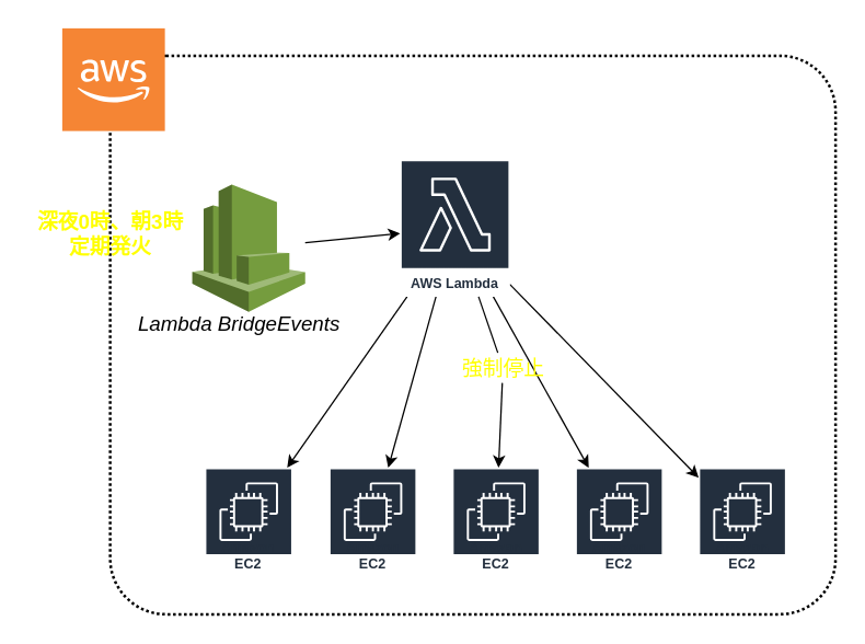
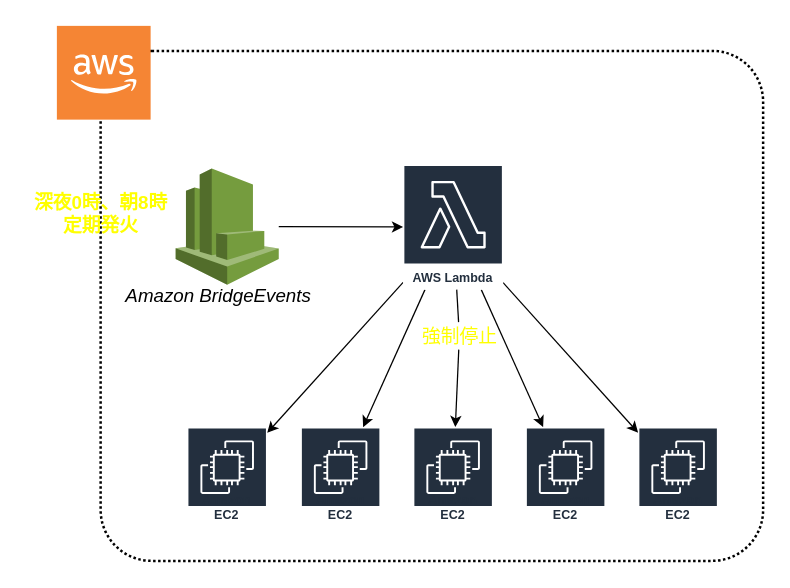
  <mxCell id="0" />
  <mxCell id="1" parent="0" />
  <mxCell id="2" value="" style="rounded=1;arcSize=10;dashed=1;fillColor=none;gradientColor=none;dashPattern=1 1;strokeWidth=2;" vertex="1" parent="1"><mxGeometry x="80" y="40" width="530" height="408" as="geometry" /></mxCell>
  <mxCell id="3" value="" style="edgeStyle=none;html=1;" edge="1" parent="1" source="4" target="12"><mxGeometry relative="1" as="geometry" /></mxCell>
  <mxCell id="4" value="" style="outlineConnect=0;dashed=0;verticalLabelPosition=bottom;verticalAlign=top;align=center;html=1;shape=mxgraph.aws3.cloudwatch;fillColor=#759C3E;gradientColor=none;" vertex="1" parent="1"><mxGeometry x="140" y="134" width="82.5" height="93" as="geometry" /></mxCell>
  <mxCell id="5" value="" style="outlineConnect=0;dashed=0;verticalLabelPosition=bottom;verticalAlign=top;align=center;html=1;shape=mxgraph.aws3.cloud_2;fillColor=#F58534;gradientColor=none;" vertex="1" parent="1"><mxGeometry x="45" y="20" width="75" height="75" as="geometry" /></mxCell>
  <mxCell id="6" value="Amazon EC2" style="sketch=0;outlineConnect=0;fontColor=#232F3E;gradientColor=none;strokeColor=#ffffff;fillColor=#232F3E;dashed=0;verticalLabelPosition=middle;verticalAlign=bottom;align=center;html=1;whiteSpace=wrap;fontSize=10;fontStyle=1;spacing=3;shape=mxgraph.aws4.productIcon;prIcon=mxgraph.aws4.ec2;" vertex="1" parent="1"><mxGeometry x="149.25" y="341" width="64" height="80" as="geometry" /></mxCell>
  <mxCell id="7" value="" style="edgeStyle=none;html=1;" edge="1" parent="1" source="12" target="16"><mxGeometry relative="1" as="geometry" /></mxCell>
  <mxCell id="8" value="" style="edgeStyle=none;html=1;" edge="1" parent="1" source="12" target="6"><mxGeometry relative="1" as="geometry" /></mxCell>
  <mxCell id="9" value="" style="edgeStyle=none;html=1;" edge="1" parent="1" source="12" target="15"><mxGeometry relative="1" as="geometry" /></mxCell>
  <mxCell id="10" value="" style="edgeStyle=none;html=1;" edge="1" parent="1" source="12" target="13"><mxGeometry relative="1" as="geometry" /></mxCell>
  <mxCell id="11" value="" style="edgeStyle=none;html=1;startArrow=none;" edge="1" parent="1" source="18" target="14"><mxGeometry relative="1" as="geometry" /></mxCell>
- <mxCell id="12" value="AWS Lambda" style="sketch=0;outlineConnect=0;fontColor=#232F3E;gradientColor=none;strokeColor=#ffffff;fillColor=#232F3E;dashed=0;verticalLabelPosition=middle;verticalAlign=bottom;align=center;html=1;whiteSpace=wrap;fontSize=10;fontStyle=1;spacing=3;shape=mxgraph.aws4.productIcon;prIcon=mxgraph.aws4.lambda;" vertex="1" parent="1"><mxGeometry x="292" y="116" width="80" height="100" as="geometry" /></mxCell>
+ <mxCell id="12" value="AWS Lambda" style="sketch=0;outlineConnect=0;fontColor=#232F3E;gradientColor=none;strokeColor=#ffffff;fillColor=#232F3E;dashed=0;verticalLabelPosition=middle;verticalAlign=bottom;align=center;html=1;whiteSpace=wrap;fontSize=10;fontStyle=1;spacing=3;shape=mxgraph.aws4.productIcon;prIcon=mxgraph.aws4.lambda;" vertex="1" parent="1"><mxGeometry x="322" y="131" width="80" height="100" as="geometry" /></mxCell>
  <mxCell id="13" value="Amazon EC2" style="sketch=0;outlineConnect=0;fontColor=#232F3E;gradientColor=none;strokeColor=#ffffff;fillColor=#232F3E;dashed=0;verticalLabelPosition=middle;verticalAlign=bottom;align=center;html=1;whiteSpace=wrap;fontSize=10;fontStyle=1;spacing=3;shape=mxgraph.aws4.productIcon;prIcon=mxgraph.aws4.ec2;" vertex="1" parent="1"><mxGeometry x="240" y="341" width="64" height="80" as="geometry" /></mxCell>
  <mxCell id="14" value="Amazon EC2" style="sketch=0;outlineConnect=0;fontColor=#232F3E;gradientColor=none;strokeColor=#ffffff;fillColor=#232F3E;dashed=0;verticalLabelPosition=middle;verticalAlign=bottom;align=center;html=1;whiteSpace=wrap;fontSize=10;fontStyle=1;spacing=3;shape=mxgraph.aws4.productIcon;prIcon=mxgraph.aws4.ec2;" vertex="1" parent="1"><mxGeometry x="330" y="341" width="64" height="80" as="geometry" /></mxCell>
  <mxCell id="15" value="Amazon EC2" style="sketch=0;outlineConnect=0;fontColor=#232F3E;gradientColor=none;strokeColor=#ffffff;fillColor=#232F3E;dashed=0;verticalLabelPosition=middle;verticalAlign=bottom;align=center;html=1;whiteSpace=wrap;fontSize=10;fontStyle=1;spacing=3;shape=mxgraph.aws4.productIcon;prIcon=mxgraph.aws4.ec2;" vertex="1" parent="1"><mxGeometry x="420" y="341" width="64" height="80" as="geometry" /></mxCell>
  <mxCell id="16" value="Amazon EC2" style="sketch=0;outlineConnect=0;fontColor=#232F3E;gradientColor=none;strokeColor=#ffffff;fillColor=#232F3E;dashed=0;verticalLabelPosition=middle;verticalAlign=bottom;align=center;html=1;whiteSpace=wrap;fontSize=10;fontStyle=1;spacing=3;shape=mxgraph.aws4.productIcon;prIcon=mxgraph.aws4.ec2;" vertex="1" parent="1"><mxGeometry x="510" y="341" width="64" height="80" as="geometry" /></mxCell>
- <mxCell id="17" value="&lt;font style=&quot;font-size: 15px&quot;&gt;&lt;b&gt;深夜0時、朝3時&lt;br&gt;定期発火&lt;/b&gt;&lt;/font&gt;" style="text;html=1;align=center;verticalAlign=middle;resizable=0;points=[];autosize=1;strokeColor=none;fillColor=none;fontColor=#FFFF00;" vertex="1" parent="1"><mxGeometry y="150" width="120" height="40" as="geometry" x="20" /></mxCell>
+ <mxCell id="17" value="&lt;font style=&quot;font-size: 15px&quot;&gt;&lt;b&gt;深夜0時、朝8時&lt;br&gt;定期発火&lt;/b&gt;&lt;/font&gt;" style="text;html=1;align=center;verticalAlign=middle;resizable=0;points=[];autosize=1;strokeColor=none;fillColor=none;fontColor=#FFFF00;" vertex="1" parent="1"><mxGeometry y="150" width="120" height="40" as="geometry" x="20" /></mxCell>
  <mxCell id="18" value="強制停止" style="text;html=1;align=center;verticalAlign=middle;resizable=0;points=[];autosize=1;strokeColor=none;fillColor=none;fontSize=15;fontColor=#FFFF00;" vertex="1" parent="1"><mxGeometry x="332" y="257" width="70" height="22" as="geometry" /></mxCell>
  <mxCell id="19" value="" style="edgeStyle=none;html=1;endArrow=none;" edge="1" parent="1" source="12" target="18"><mxGeometry relative="1" as="geometry"><mxPoint x="362" y="231" as="sourcePoint" /><mxPoint x="362" y="341" as="targetPoint" /></mxGeometry></mxCell>
- <mxCell id="20" value="Lambda BridgeEvents" style="text;html=1;align=center;verticalAlign=middle;resizable=0;points=[];autosize=1;fontSize=15;fontStyle=2" vertex="1" parent="1"><mxGeometry x="95" y="224" width="158" height="22" as="geometry" /></mxCell>
+ <mxCell id="20" value="Amazon BridgeEvents" style="text;html=1;align=center;verticalAlign=middle;resizable=0;points=[];autosize=1;fontSize=15;fontStyle=2" vertex="1" parent="1"><mxGeometry x="95" y="224" width="158" height="22" as="geometry" /></mxCell>
